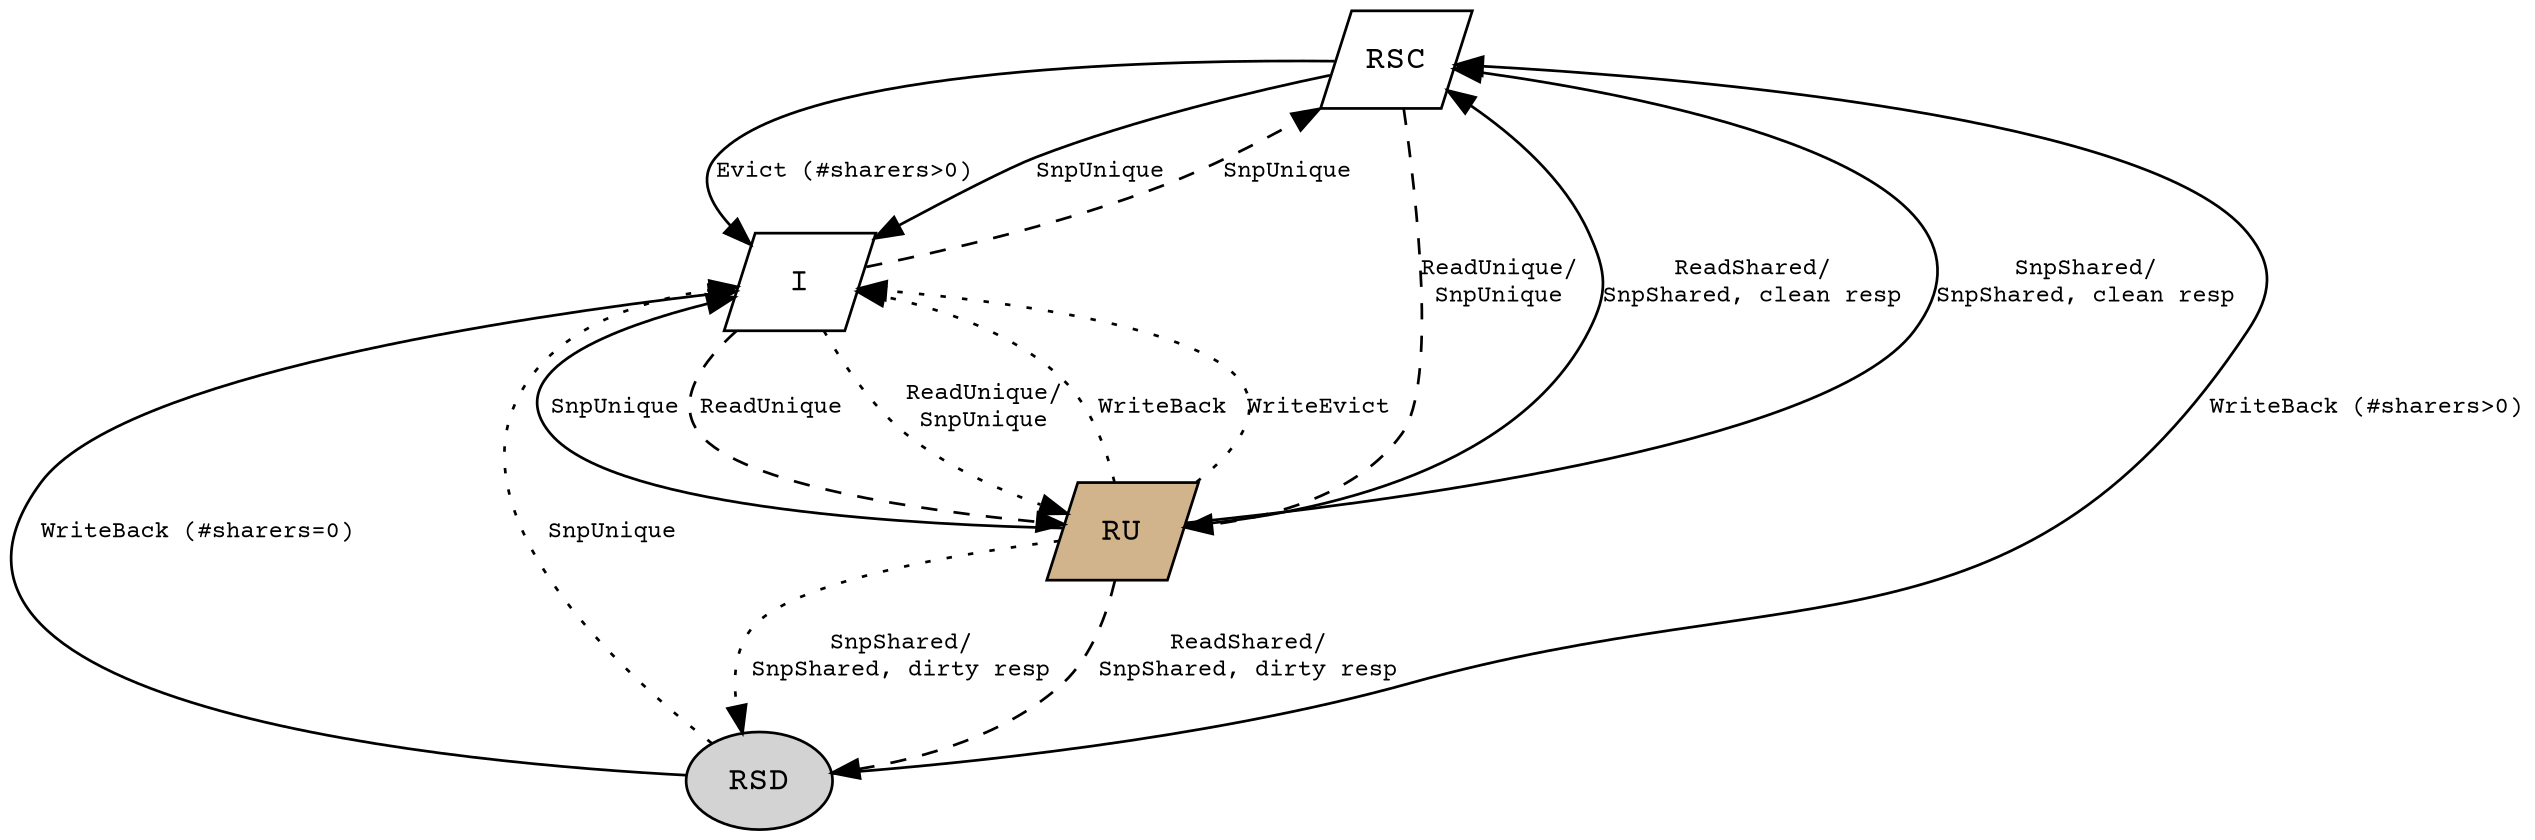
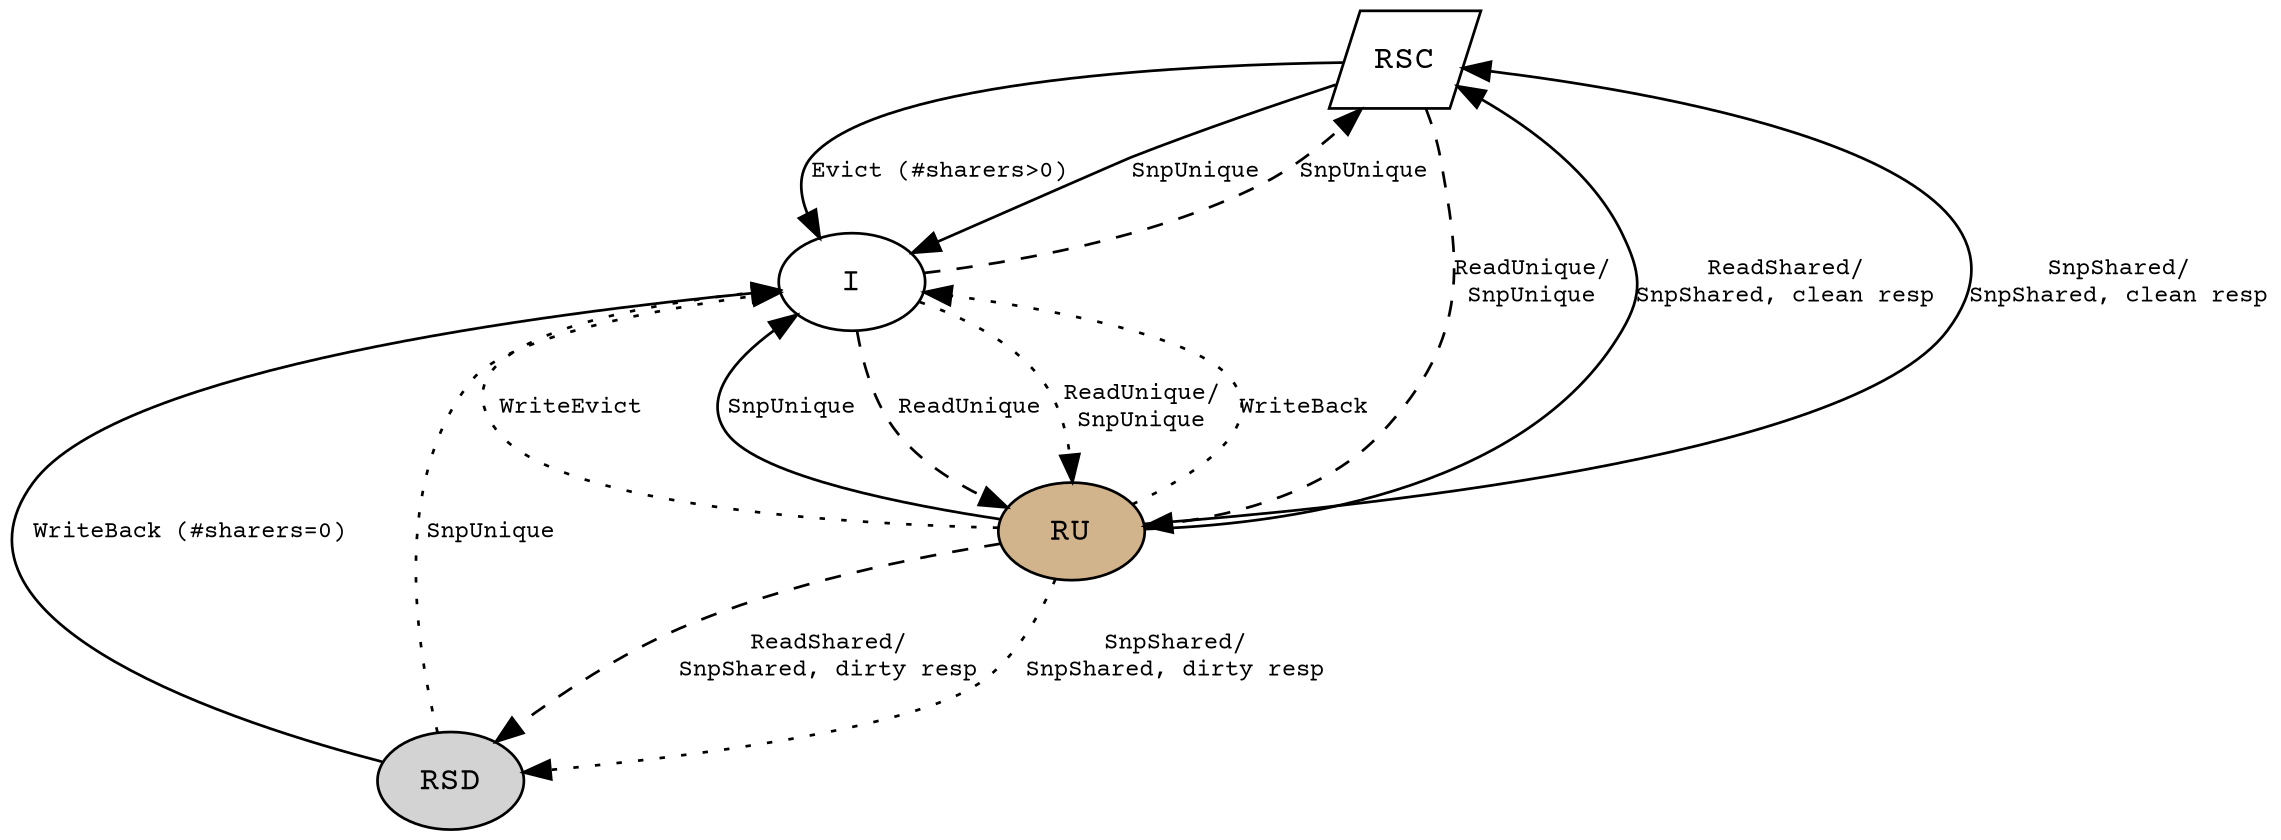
  digraph {
    fontname="Courier Prime"
    node [fillcolor=white fixedsize=true fontname="Courier Prime" fontsize=12 shape=parallelogram style=filled]
    edge [fontname="Courier Prime" fontsize=9 style=solid]
    RSC
-   I
-   RU [fillcolor=tan]
+   I [shape=ellipse]
+   RU [fillcolor=tan shape=ellipse]
    RSD [fillcolor=lightgrey shape=ellipse]
    RSC -> I [label="Evict (#sharers>0)"]
    RSC -> I [label=SnpUnique]
    RSC -> RU [label="ReadUnique/\nSnpUnique" style=dashed]
    I -> RSC [label=SnpUnique style=dashed]
    I -> RU [label=ReadUnique style=dashed]
    I -> RU [label="ReadUnique/\nSnpUnique" style=dotted]
    RU -> RSC [label="ReadShared/\nSnpShared, clean resp"]
    RU -> RSC [label="SnpShared/\nSnpShared, clean resp"]
    RU -> I [label=WriteBack style=dotted]
    RU -> I [label=WriteEvict style=dotted]
    RU -> I [label=SnpUnique]
    RU -> RSD [label="ReadShared/\nSnpShared, dirty resp" style=dashed]
    RU -> RSD [label="SnpShared/\nSnpShared, dirty resp" style=dotted]
-   RSD -> RSC [label="WriteBack (#sharers>0)"]
    RSD -> I [label="WriteBack (#sharers=0)"]
    RSD -> I [label=SnpUnique style=dotted]
  }
